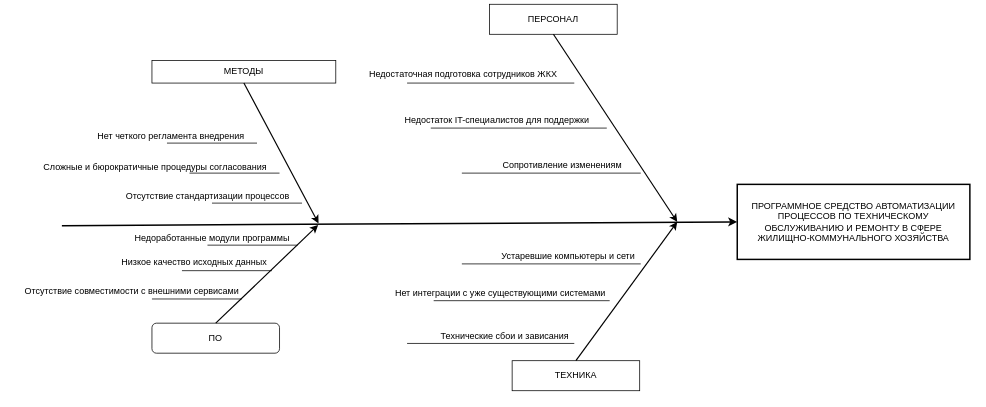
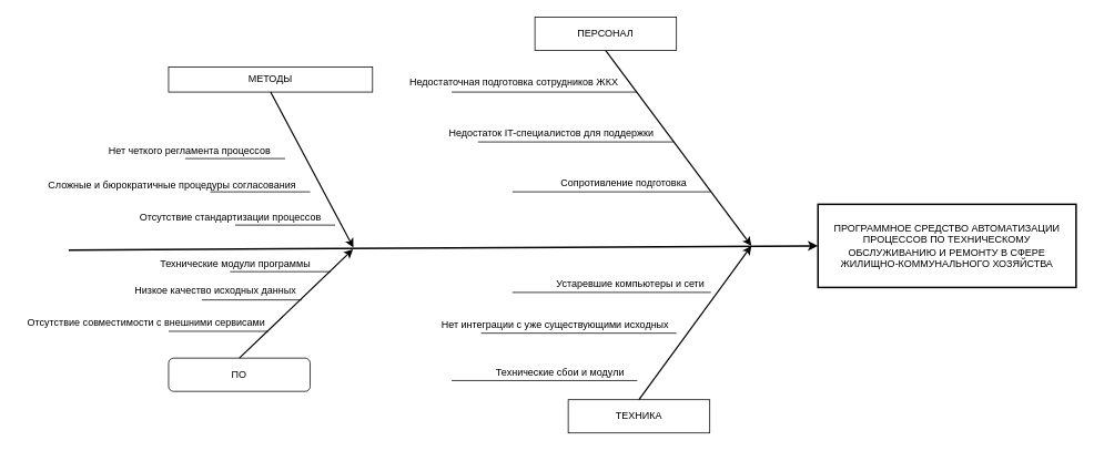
  <mxCell id="0" />
  <mxCell id="1" parent="0" />
  <mxCell id="2" value="ПРОГРАММНОЕ СРЕДСТВО АВТОМАТИЗАЦИИ ПРОЦЕССОВ ПО ТЕХНИЧЕСКОМУ ОБСЛУЖИВАНИЮ И РЕМОНТУ В СФЕРЕ ЖИЛИЩНО-КОММУНАЛЬНОГО ХОЗЯЙСТВА" style="rounded=0;whiteSpace=wrap;html=1;strokeWidth=1.968;" vertex="1" parent="1"><mxGeometry x="982" y="245" width="310" height="100" as="geometry" /></mxCell>
  <mxCell id="3" value="" style="endArrow=classic;html=1;rounded=0;entryX=0;entryY=0.5;entryDx=0;entryDy=0;strokeWidth=1.968;endFill=1;" edge="1" parent="1" target="2"><mxGeometry width="50" height="50" relative="1" as="geometry"><mxPoint x="82" y="300" as="sourcePoint" /><mxPoint x="772" y="420" as="targetPoint" /></mxGeometry></mxCell>
- <mxCell id="4" value="ПЕРСОНАЛ" style="rounded=0;whiteSpace=wrap;html=1;" vertex="1" parent="1"><mxGeometry x="652" y="5" width="170" height="40" as="geometry" /></mxCell>
+ <mxCell id="4" value="ПЕРСОНАЛ" style="rounded=0;whiteSpace=wrap;html=1;" vertex="1" parent="1"><mxGeometry x="642" y="20" width="170" height="40" as="geometry" /></mxCell>
  <mxCell id="5" value="ТЕХНИКА" style="rounded=0;whiteSpace=wrap;html=1;" vertex="1" parent="1"><mxGeometry x="682" y="480" width="170" height="40" as="geometry" /></mxCell>
  <mxCell id="6" value="МЕТОДЫ" style="rounded=0;whiteSpace=wrap;html=1;" vertex="1" parent="1"><mxGeometry x="202" y="80" width="245" height="30" as="geometry" /></mxCell>
  <mxCell id="7" value="ПО" style="whiteSpace=wrap;html=1;rounded=1;" vertex="1" parent="1"><mxGeometry x="202" y="430" width="170" height="40" as="geometry" /></mxCell>
  <mxCell id="8" value="" style="endArrow=classic;html=1;rounded=0;exitX=0.5;exitY=1;exitDx=0;exitDy=0;strokeWidth=1.575;entryX=0.5;entryY=0;entryDx=0;entryDy=0;" edge="1" parent="1" source="4"><mxGeometry width="50" height="50" relative="1" as="geometry"><mxPoint x="542" y="500" as="sourcePoint" /><mxPoint x="902" y="295" as="targetPoint" /></mxGeometry></mxCell>
  <mxCell id="9" value="" style="endArrow=classic;html=1;rounded=0;exitX=0.5;exitY=0;exitDx=0;exitDy=0;entryX=0.5;entryY=1;entryDx=0;entryDy=0;strokeWidth=1.575;" edge="1" parent="1" source="5"><mxGeometry width="50" height="50" relative="1" as="geometry"><mxPoint x="822" y="380" as="sourcePoint" /><mxPoint x="902" y="295" as="targetPoint" /></mxGeometry></mxCell>
  <mxCell id="10" value="" style="group" vertex="1" connectable="0" parent="1"><mxGeometry x="542" y="110" width="311.416" height="120" as="geometry" /></mxCell>
  <mxCell id="11" value="" style="endArrow=none;html=1;rounded=0;" edge="1" parent="10"><mxGeometry width="50" height="50" relative="1" as="geometry"><mxPoint x="73.0" y="120" as="sourcePoint" /><mxPoint x="311.416" y="120" as="targetPoint" /></mxGeometry></mxCell>
  <mxCell id="12" value="" style="endArrow=none;html=1;rounded=0;" edge="1" parent="10"><mxGeometry width="50" height="50" relative="1" as="geometry"><mxPoint as="sourcePoint" /><mxPoint x="222.834" as="targetPoint" /></mxGeometry></mxCell>
  <mxCell id="13" value="" style="endArrow=none;html=1;rounded=0;" edge="1" parent="10"><mxGeometry width="50" height="50" relative="1" as="geometry"><mxPoint x="31.58" y="60" as="sourcePoint" /><mxPoint x="266.141" y="60" as="targetPoint" /></mxGeometry></mxCell>
  <mxCell id="14" value="" style="endArrow=none;html=1;rounded=0;" edge="1" parent="1"><mxGeometry width="50" height="50" relative="1" as="geometry"><mxPoint x="615" y="351" as="sourcePoint" /><mxPoint x="853.416" y="351" as="targetPoint" /></mxGeometry></mxCell>
  <mxCell id="15" value="" style="endArrow=none;html=1;rounded=0;" edge="1" parent="1"><mxGeometry width="50" height="50" relative="1" as="geometry"><mxPoint x="542" y="457" as="sourcePoint" /><mxPoint x="764.834" y="457" as="targetPoint" /></mxGeometry></mxCell>
  <mxCell id="16" value="" style="endArrow=none;html=1;rounded=0;" edge="1" parent="1"><mxGeometry width="50" height="50" relative="1" as="geometry"><mxPoint x="577.44" y="400" as="sourcePoint" /><mxPoint x="812.001" y="400" as="targetPoint" /></mxGeometry></mxCell>
  <mxCell id="17" value="Недостаточная подготовка сотрудников ЖКХ" style="text;html=1;align=center;verticalAlign=middle;whiteSpace=wrap;rounded=0;" vertex="1" parent="1"><mxGeometry x="462" y="84" width="310" height="30" as="geometry" /></mxCell>
- <mxCell id="18" value="&#10;Сопротивление изменениям&#10;&#10;" style="text;html=1;align=center;verticalAlign=middle;whiteSpace=wrap;rounded=0;" vertex="1" parent="1"><mxGeometry x="654" y="212" width="190" height="30" as="geometry" /></mxCell>
+ <mxCell id="18" value="&#10;Сопротивление подготовка&#10;&#10;" style="text;html=1;align=center;verticalAlign=middle;whiteSpace=wrap;rounded=0;" vertex="1" parent="1"><mxGeometry x="654" y="212" width="190" height="30" as="geometry" /></mxCell>
  <mxCell id="19" value="Недостаток IT-специалистов для поддержки" style="text;html=1;align=center;verticalAlign=middle;whiteSpace=wrap;rounded=0;" vertex="1" parent="1"><mxGeometry x="512" y="145" width="300" height="30" as="geometry" /></mxCell>
  <mxCell id="20" value="Устаревшие компьютеры и сети" style="text;html=1;align=center;verticalAlign=middle;whiteSpace=wrap;rounded=0;" vertex="1" parent="1"><mxGeometry x="667" y="326" width="180" height="30" as="geometry" /></mxCell>
- <mxCell id="21" value="Нет интеграции с уже существующими системами" style="text;html=1;align=center;verticalAlign=middle;resizable=0;points=[];autosize=1;strokeColor=none;fillColor=none;" vertex="1" parent="1"><mxGeometry x="516" y="375" width="300" height="30" as="geometry" /></mxCell>
- <mxCell id="22" value="Технические сбои и зависания" style="text;html=1;align=center;verticalAlign=middle;resizable=0;points=[];autosize=1;strokeColor=none;fillColor=none;" vertex="1" parent="1"><mxGeometry x="577" y="432" width="190" height="30" as="geometry" /></mxCell>
+ <mxCell id="21" value="Нет интеграции с уже существующими исходных" style="text;html=1;align=center;verticalAlign=middle;resizable=0;points=[];autosize=1;strokeColor=none;fillColor=none;" vertex="1" parent="1"><mxGeometry x="516" y="375" width="300" height="30" as="geometry" /></mxCell>
+ <mxCell id="22" value="Технические сбои и модули" style="text;html=1;align=center;verticalAlign=middle;resizable=0;points=[];autosize=1;strokeColor=none;fillColor=none;" vertex="1" parent="1"><mxGeometry x="577" y="432" width="190" height="30" as="geometry" /></mxCell>
  <mxCell id="23" value="" style="endArrow=classic;html=1;rounded=0;strokeWidth=1.575;entryX=0.401;entryY=0.032;entryDx=0;entryDy=0;exitX=0.5;exitY=1;exitDx=0;exitDy=0;entryPerimeter=0;" edge="1" parent="1" source="6"><mxGeometry width="50" height="50" relative="1" as="geometry"><mxPoint x="292" y="150" as="sourcePoint" /><mxPoint x="424.03" y="296.96" as="targetPoint" /></mxGeometry></mxCell>
  <mxCell id="24" value="" style="endArrow=classic;html=1;rounded=0;exitX=0.5;exitY=0;exitDx=0;exitDy=0;entryX=0.38;entryY=0.106;entryDx=0;entryDy=0;strokeWidth=1.575;entryPerimeter=0;" edge="1" parent="1" source="7"><mxGeometry width="50" height="50" relative="1" as="geometry"><mxPoint x="252" y="501" as="sourcePoint" /><mxPoint x="423.4" y="299.18" as="targetPoint" /></mxGeometry></mxCell>
  <mxCell id="25" value="" style="endArrow=none;html=1;rounded=0;" edge="1" parent="1"><mxGeometry width="50" height="50" relative="1" as="geometry"><mxPoint x="222" y="190" as="sourcePoint" /><mxPoint x="342" y="190" as="targetPoint" /></mxGeometry></mxCell>
  <mxCell id="26" value="" style="endArrow=none;html=1;rounded=0;" edge="1" parent="1"><mxGeometry width="50" height="50" relative="1" as="geometry"><mxPoint x="252" y="230" as="sourcePoint" /><mxPoint x="372" y="230" as="targetPoint" /></mxGeometry></mxCell>
  <mxCell id="27" value="" style="endArrow=none;html=1;rounded=0;" edge="1" parent="1"><mxGeometry width="50" height="50" relative="1" as="geometry"><mxPoint x="282" y="270" as="sourcePoint" /><mxPoint x="402" y="270" as="targetPoint" /></mxGeometry></mxCell>
  <mxCell id="28" value="" style="endArrow=none;html=1;rounded=0;" edge="1" parent="1"><mxGeometry width="50" height="50" relative="1" as="geometry"><mxPoint x="276" y="326" as="sourcePoint" /><mxPoint x="396" y="326" as="targetPoint" /></mxGeometry></mxCell>
  <mxCell id="29" value="" style="endArrow=none;html=1;rounded=0;" edge="1" parent="1"><mxGeometry width="50" height="50" relative="1" as="geometry"><mxPoint x="242" y="360" as="sourcePoint" /><mxPoint x="362" y="360" as="targetPoint" /></mxGeometry></mxCell>
  <mxCell id="30" value="" style="endArrow=none;html=1;rounded=0;" edge="1" parent="1"><mxGeometry width="50" height="50" relative="1" as="geometry"><mxPoint x="202" y="397.74" as="sourcePoint" /><mxPoint x="322" y="397.74" as="targetPoint" /></mxGeometry></mxCell>
  <mxCell id="31" value="Отсутствие стандартизации процессов" style="text;html=1;align=center;verticalAlign=middle;resizable=0;points=[];autosize=1;strokeColor=none;fillColor=none;" vertex="1" parent="1"><mxGeometry x="156" y="246" width="240" height="30" as="geometry" /></mxCell>
  <mxCell id="32" value="Сложные и бюрократичные процедуры согласования" style="text;html=1;align=center;verticalAlign=middle;resizable=0;points=[];autosize=1;strokeColor=none;fillColor=none;" vertex="1" parent="1"><mxGeometry x="46" y="207" width="320" height="30" as="geometry" /></mxCell>
- <mxCell id="33" value="Нет четкого регламента внедрения" style="text;html=1;align=center;verticalAlign=middle;resizable=0;points=[];autosize=1;strokeColor=none;fillColor=none;" vertex="1" parent="1"><mxGeometry x="117" y="166" width="220" height="30" as="geometry" /></mxCell>
+ <mxCell id="33" value="Нет четкого регламента процессов" style="text;html=1;align=center;verticalAlign=middle;resizable=0;points=[];autosize=1;strokeColor=none;fillColor=none;" vertex="1" parent="1"><mxGeometry x="117" y="166" width="220" height="30" as="geometry" /></mxCell>
  <mxCell id="34" value="Отсутствие совместимости с внешними сервисами" style="text;html=1;align=center;verticalAlign=middle;resizable=0;points=[];autosize=1;strokeColor=none;fillColor=none;" vertex="1" parent="1"><mxGeometry x="20" y="373" width="310" height="30" as="geometry" /></mxCell>
  <mxCell id="35" value="Низкое качество исходных данных " style="text;html=1;align=center;verticalAlign=middle;resizable=0;points=[];autosize=1;strokeColor=none;fillColor=none;" vertex="1" parent="1"><mxGeometry x="148" y="334" width="220" height="30" as="geometry" /></mxCell>
- <mxCell id="36" value="Недоработанные модули программы" style="text;html=1;align=center;verticalAlign=middle;resizable=0;points=[];autosize=1;strokeColor=none;fillColor=none;" vertex="1" parent="1"><mxGeometry x="167" y="302" width="230" height="30" as="geometry" /></mxCell>
+ <mxCell id="36" value="Технические модули программы" style="text;html=1;align=center;verticalAlign=middle;resizable=0;points=[];autosize=1;strokeColor=none;fillColor=none;" vertex="1" parent="1"><mxGeometry x="167" y="302" width="230" height="30" as="geometry" /></mxCell>
